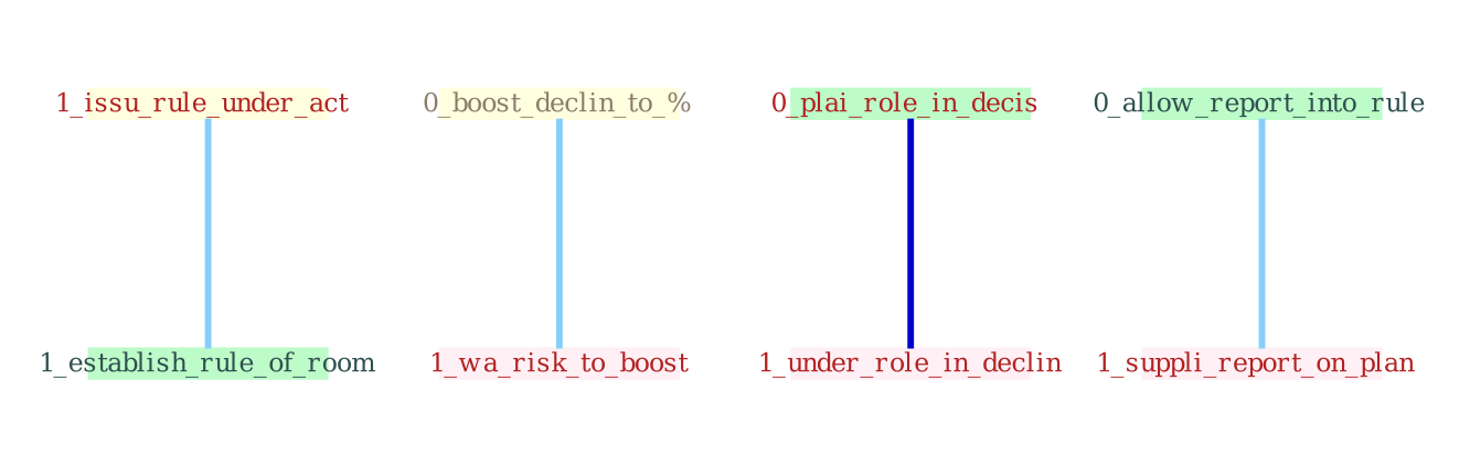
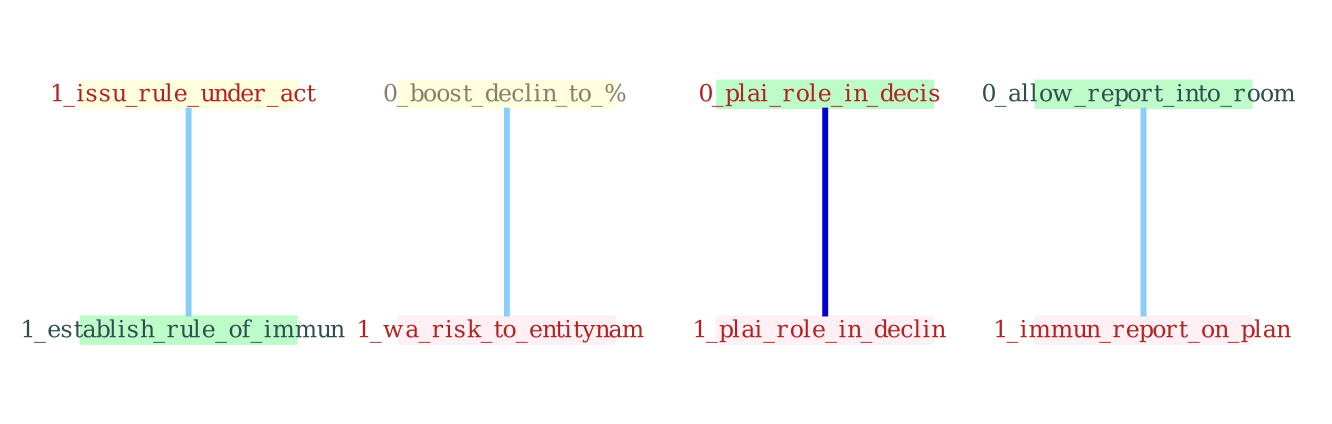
  graph {
    node [color="#fff0f5" fixedsize=true fontcolor="#b22222" fontsize=4 shape=polygon style=filled]
    edge [color="#87cefa" w=1]
    "1_issu_rule_under_act " [color="#ffffe0" height=.06 width=.5]
    n2 [color="#ffffe0" fontcolor="#8b7d6b" height=.06 label="0_boost_declin_to_%" width=.5]
-   "1_wa_risk_to_entitynam " [height=.06 width=.5 label="1_wa_risk_to_boost"]
-   "1_plai_role_in_declin " [height=.06 width=.5 label="1_under_role_in_declin"]
-   "1_suppli_report_on_plan " [height=.06 width=.5]
-   "1_establish_rule_of_immun " [color="#BDFCC9" fontcolor="#2f4f4f" height=.06 width=.5 label="1_establish_rule_of_room"]
+   "1_wa_risk_to_entitynam " [height=.06 width=.5]
+   "1_plai_role_in_declin " [height=.06 width=.5]
+   "1_suppli_report_on_plan " [height=.06 width=.5 label="1_immun_report_on_plan"]
+   "1_establish_rule_of_immun " [color="#BDFCC9" fontcolor="#2f4f4f" height=.06 width=.5]
    "0_plai_role_in_decis " [color="#BDFCC9" height=.06 width=.5]
-   "0_allow_report_into_room " [color="#BDFCC9" fontcolor="#2f4f4f" height=.06 width=.5 label="0_allow_report_into_rule"]
+   "0_allow_report_into_room " [color="#BDFCC9" fontcolor="#2f4f4f" height=.06 width=.5]
    subgraph sub_1 {
      "1_issu_rule_under_act "
      n2
    }
    subgraph sub_2 {
      "1_wa_risk_to_entitynam "
      "1_plai_role_in_declin "
      "1_suppli_report_on_plan "
    }
    "1_issu_rule_under_act " -- "1_establish_rule_of_immun "
    n2 -- "1_wa_risk_to_entitynam "
    "0_plai_role_in_decis " -- "1_plai_role_in_declin " [color="#0000cd" w=3]
    "0_allow_report_into_room " -- "1_suppli_report_on_plan "
  }
